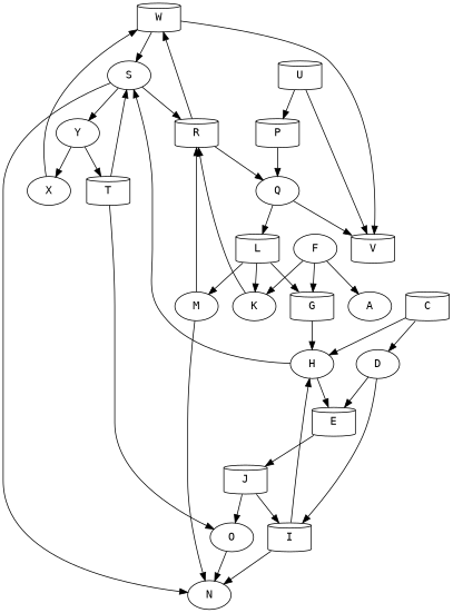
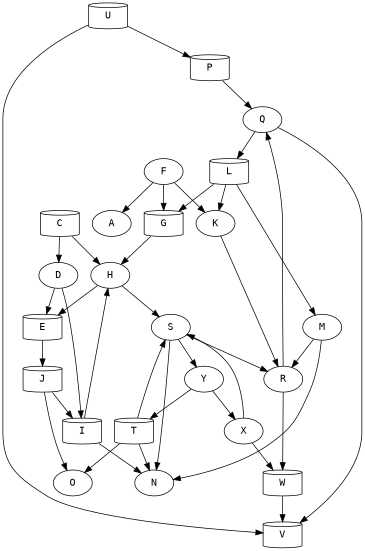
  digraph {
    fontname="DejaVu Sans Mono"
    node [fontname="DejaVu Sans Mono" shape=cylinder]
    edge [fontname="DejaVu Sans Mono"]
    W
    V
    X [shape=ellipse]
    S [shape=ellipse]
    Y [shape=ellipse]
-   R
+   R [shape=ellipse]
    N [shape=ellipse]
    T
    Q [shape=ellipse]
    A [shape=ellipse]
    H [shape=ellipse]
    G
    L
    M [shape=ellipse]
    K [shape=ellipse]
    J
    I
    O [shape=ellipse]
    E
    D [shape=ellipse]
    C
    P
    F [shape=ellipse]
    U
    W -> V
    X -> W
-   W -> S
+   X -> S
    S -> Y
    S -> R
    S -> N
    Y -> X
    Y -> T
    R -> W
    R -> Q
    T -> S
    T -> O
    Q -> V
    Q -> L
    H -> S
    H -> E
    G -> H
    L -> G
    L -> M
    L -> K
    M -> R
    M -> N
    K -> R
    J -> I
    J -> O
    I -> N
    I -> H
-   O -> N
+   T -> N
    E -> J
    D -> I
    D -> E
    C -> H
    C -> D
    P -> Q
    F -> A
    F -> G
    F -> K
    U -> V
    U -> P
  }
